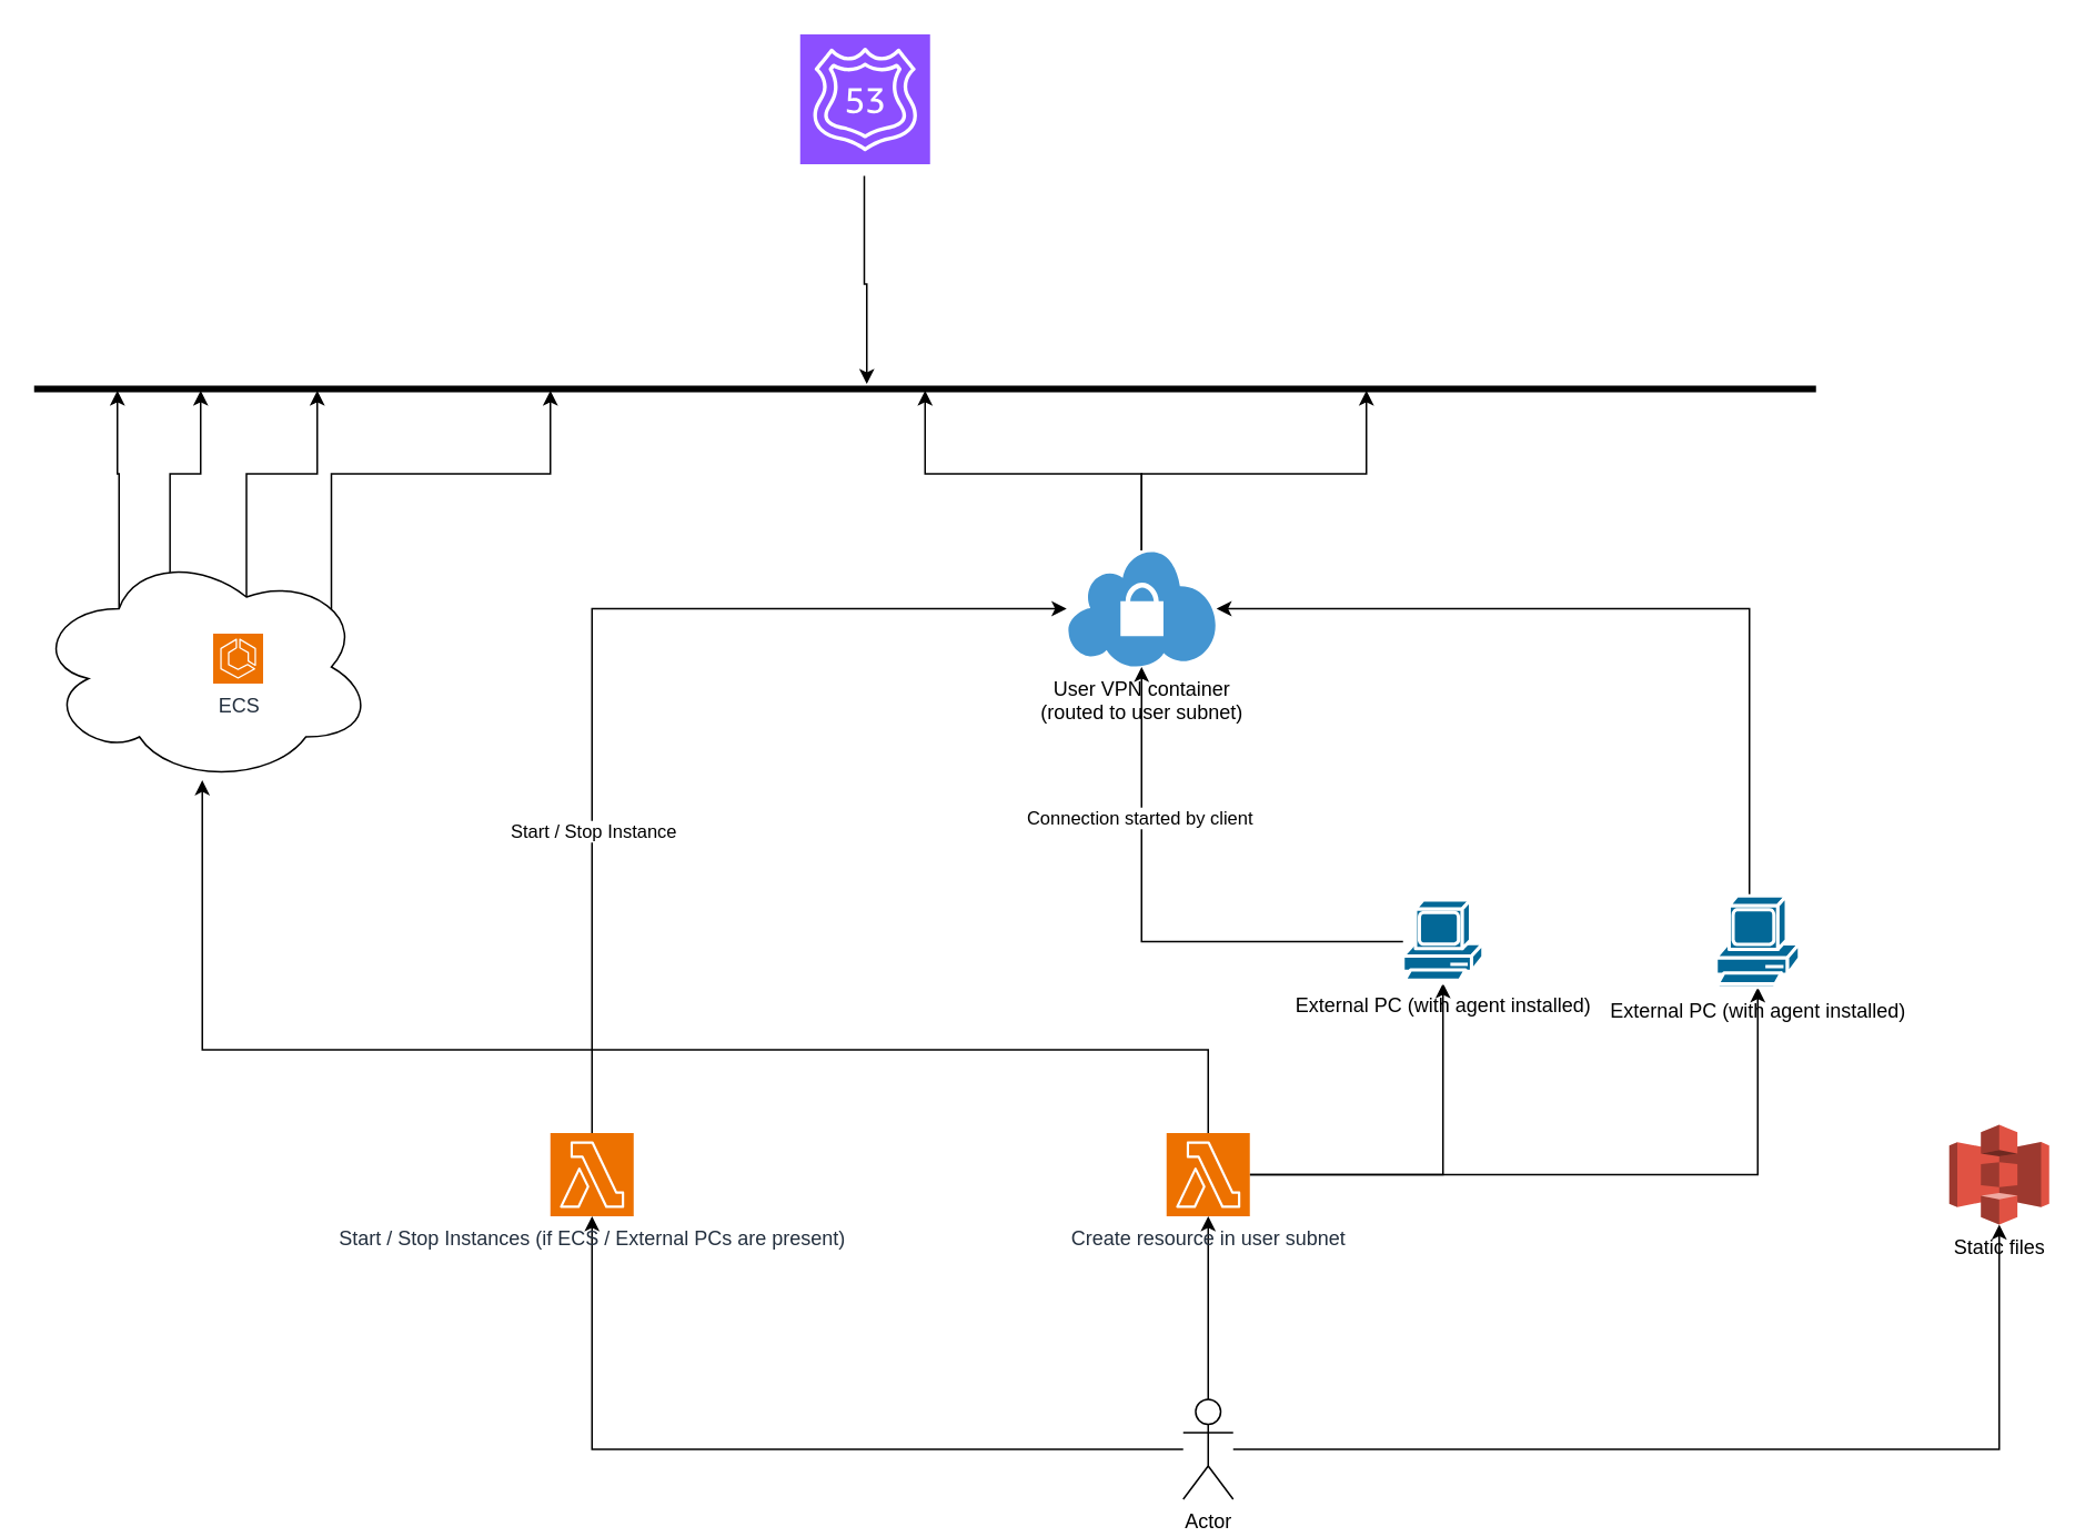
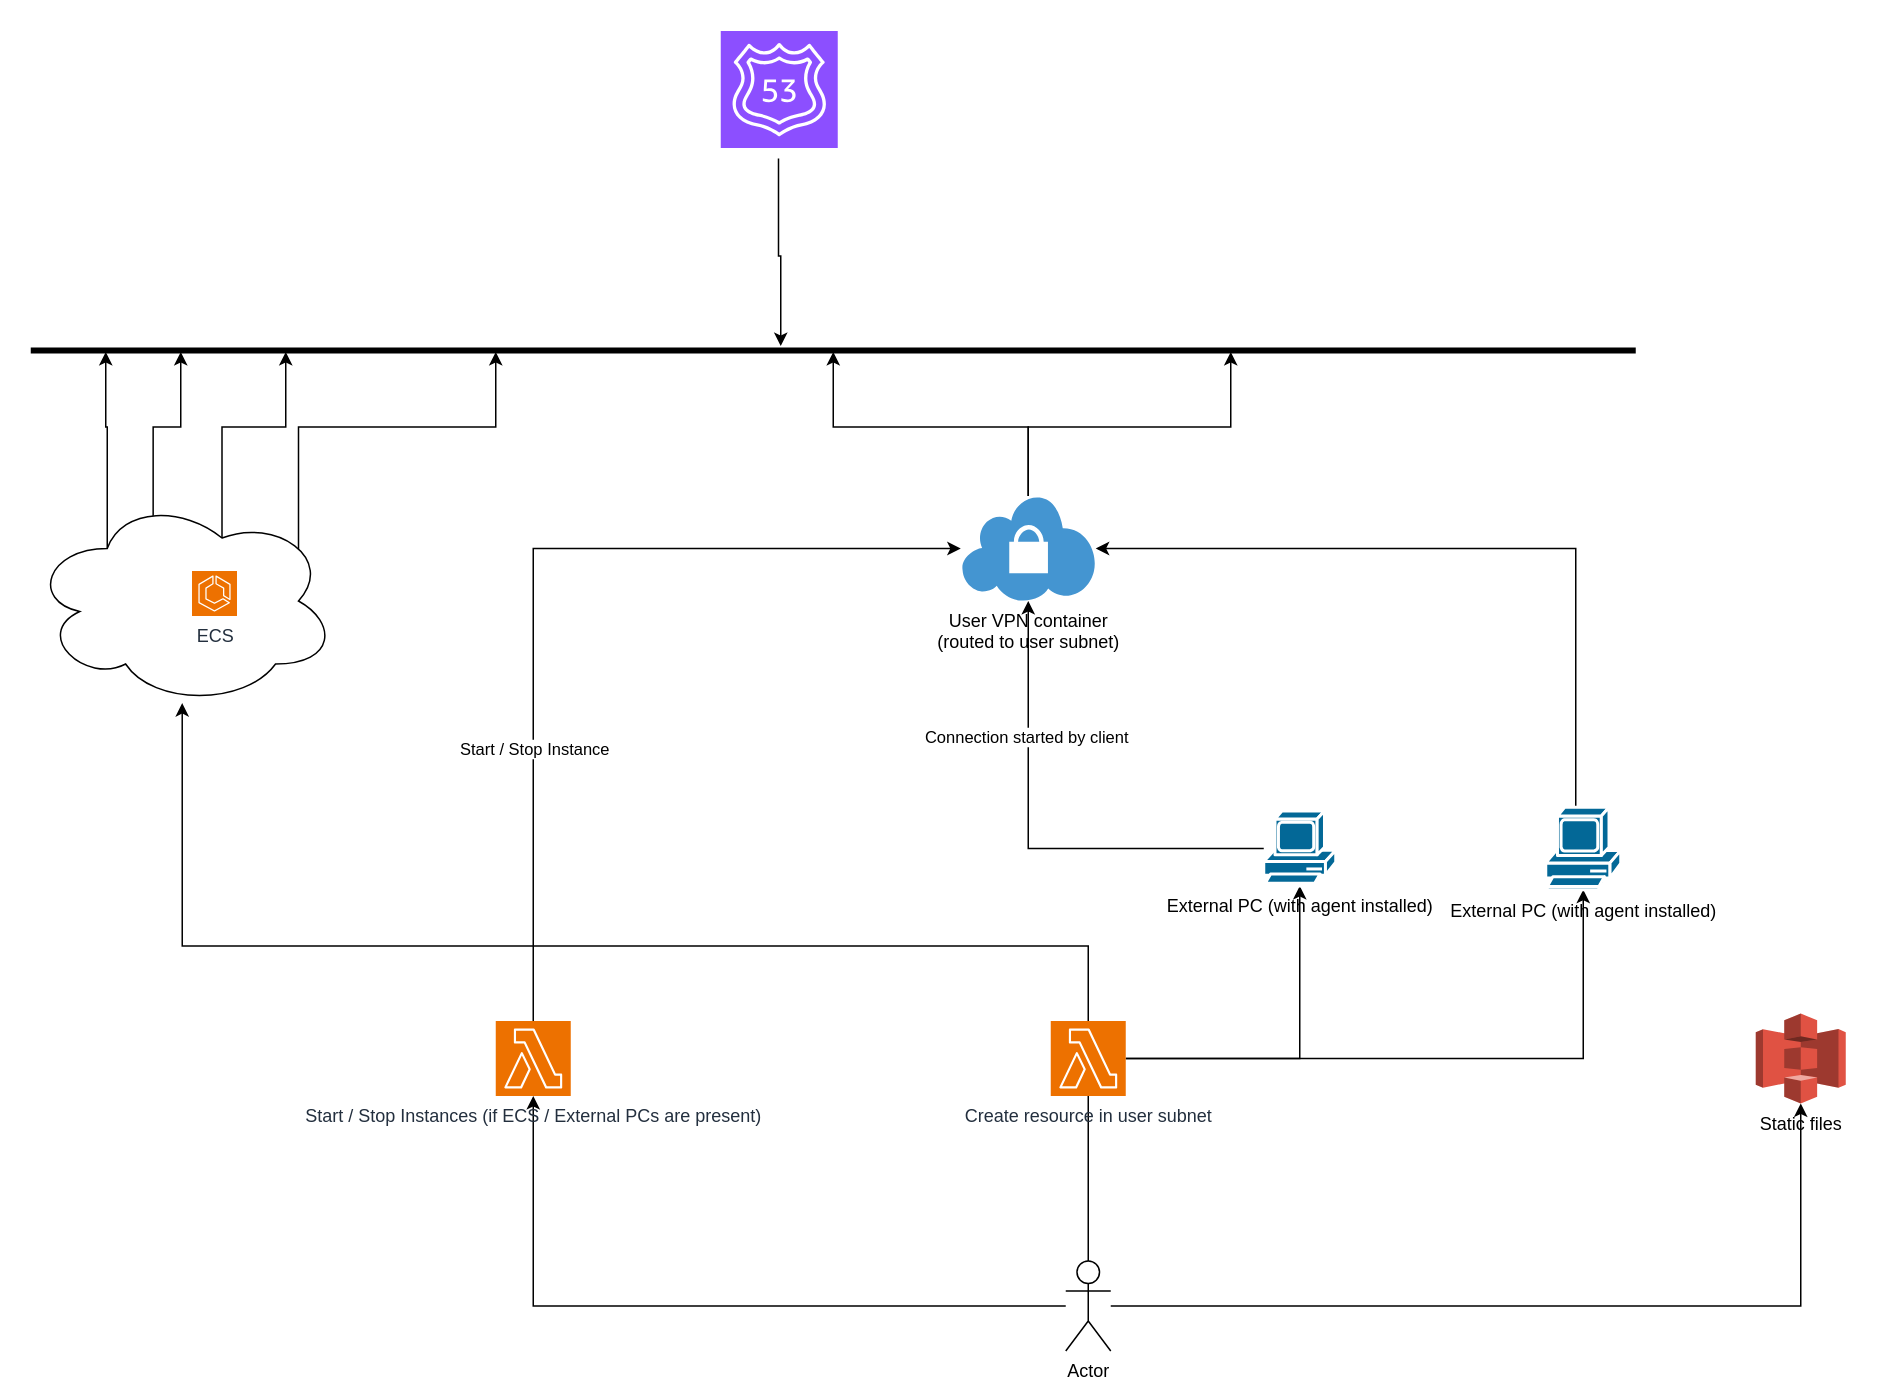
  <mxCell id="0" />
  <mxCell id="1" parent="0" />
- <mxCell id="2" style="edgeStyle=orthogonalEdgeStyle;rounded=0;orthogonalLoop=1;jettySize=auto;html=1;" parent="1" source="5" target="8" edge="1"><mxGeometry relative="1" as="geometry" /></mxCell>
+ <mxCell id="2" style="edgeStyle=orthogonalEdgeStyle;rounded=0;orthogonalLoop=1;jettySize=auto;html=1;endArrow=none;" parent="1" source="5" target="8" edge="1"><mxGeometry relative="1" as="geometry" /></mxCell>
  <mxCell id="3" style="edgeStyle=orthogonalEdgeStyle;rounded=0;orthogonalLoop=1;jettySize=auto;html=1;" parent="1" source="5" target="9" edge="1"><mxGeometry relative="1" as="geometry" /></mxCell>
  <mxCell id="4" style="edgeStyle=orthogonalEdgeStyle;rounded=0;orthogonalLoop=1;jettySize=auto;html=1;" parent="1" source="5" target="22" edge="1"><mxGeometry relative="1" as="geometry" /></mxCell>
  <mxCell id="5" value="Actor" style="shape=umlActor;verticalLabelPosition=bottom;verticalAlign=top;html=1;outlineConnect=0;" parent="1" vertex="1"><mxGeometry x="710" y="840" width="30" height="60" as="geometry" /></mxCell>
  <mxCell id="6" style="edgeStyle=orthogonalEdgeStyle;rounded=0;orthogonalLoop=1;jettySize=auto;html=1;" parent="1" source="8" target="19" edge="1"><mxGeometry relative="1" as="geometry" /></mxCell>
  <mxCell id="7" style="edgeStyle=orthogonalEdgeStyle;rounded=0;orthogonalLoop=1;jettySize=auto;html=1;" parent="1" source="8" target="27" edge="1"><mxGeometry relative="1" as="geometry" /></mxCell>
  <mxCell id="8" value="Create resource in user subnet" style="sketch=0;points=[[0,0,0],[0.25,0,0],[0.5,0,0],[0.75,0,0],[1,0,0],[0,1,0],[0.25,1,0],[0.5,1,0],[0.75,1,0],[1,1,0],[0,0.25,0],[0,0.5,0],[0,0.75,0],[1,0.25,0],[1,0.5,0],[1,0.75,0]];outlineConnect=0;fontColor=#232F3E;fillColor=#ED7100;strokeColor=#ffffff;dashed=0;verticalLabelPosition=bottom;verticalAlign=top;align=center;html=1;fontSize=12;fontStyle=0;aspect=fixed;shape=mxgraph.aws4.resourceIcon;resIcon=mxgraph.aws4.lambda;" parent="1" vertex="1"><mxGeometry x="700" y="680" width="50" height="50" as="geometry" /></mxCell>
  <mxCell id="9" value="Static files" style="outlineConnect=0;dashed=0;verticalLabelPosition=bottom;verticalAlign=top;align=center;html=1;shape=mxgraph.aws3.s3;fillColor=#E05243;gradientColor=none;" parent="1" vertex="1"><mxGeometry x="1170" y="675" width="60" height="60" as="geometry" /></mxCell>
  <mxCell id="10" style="edgeStyle=orthogonalEdgeStyle;rounded=0;orthogonalLoop=1;jettySize=auto;html=1;exitX=0.25;exitY=0.25;exitDx=0;exitDy=0;exitPerimeter=0;" parent="1" source="14" target="28" edge="1"><mxGeometry relative="1" as="geometry"><Array as="points"><mxPoint x="71" y="284" /><mxPoint x="70" y="284" /></Array></mxGeometry></mxCell>
  <mxCell id="11" style="edgeStyle=orthogonalEdgeStyle;rounded=0;orthogonalLoop=1;jettySize=auto;html=1;exitX=0.4;exitY=0.1;exitDx=0;exitDy=0;exitPerimeter=0;" parent="1" source="14" target="28" edge="1"><mxGeometry relative="1" as="geometry"><Array as="points"><mxPoint x="102" y="284" /><mxPoint x="120" y="284" /></Array></mxGeometry></mxCell>
  <mxCell id="12" style="edgeStyle=orthogonalEdgeStyle;rounded=0;orthogonalLoop=1;jettySize=auto;html=1;exitX=0.625;exitY=0.2;exitDx=0;exitDy=0;exitPerimeter=0;" parent="1" source="14" target="28" edge="1"><mxGeometry relative="1" as="geometry"><Array as="points"><mxPoint x="148" y="284" /><mxPoint x="190" y="284" /></Array></mxGeometry></mxCell>
  <mxCell id="13" style="edgeStyle=orthogonalEdgeStyle;rounded=0;orthogonalLoop=1;jettySize=auto;html=1;exitX=0.875;exitY=0.5;exitDx=0;exitDy=0;exitPerimeter=0;startArrow=none;startFill=0;" parent="1" source="14" target="28" edge="1"><mxGeometry relative="1" as="geometry"><Array as="points"><mxPoint x="199" y="284" /><mxPoint x="330" y="284" /></Array></mxGeometry></mxCell>
  <mxCell id="14" value="" style="ellipse;shape=cloud;whiteSpace=wrap;html=1;" parent="1" vertex="1"><mxGeometry x="20" y="330" width="204" height="140" as="geometry" /></mxCell>
  <mxCell id="15" value="ECS" style="sketch=0;points=[[0,0,0],[0.25,0,0],[0.5,0,0],[0.75,0,0],[1,0,0],[0,1,0],[0.25,1,0],[0.5,1,0],[0.75,1,0],[1,1,0],[0,0.25,0],[0,0.5,0],[0,0.75,0],[1,0.25,0],[1,0.5,0],[1,0.75,0]];outlineConnect=0;fontColor=#232F3E;fillColor=#ED7100;strokeColor=#ffffff;dashed=0;verticalLabelPosition=bottom;verticalAlign=top;align=center;html=1;fontSize=12;fontStyle=0;aspect=fixed;shape=mxgraph.aws4.resourceIcon;resIcon=mxgraph.aws4.ecs;" parent="1" vertex="1"><mxGeometry x="127.5" y="380" width="30" height="30" as="geometry" /></mxCell>
  <mxCell id="16" style="edgeStyle=orthogonalEdgeStyle;rounded=0;orthogonalLoop=1;jettySize=auto;html=1;entryX=0.495;entryY=0.986;entryDx=0;entryDy=0;entryPerimeter=0;" parent="1" source="8" target="14" edge="1"><mxGeometry relative="1" as="geometry"><Array as="points"><mxPoint x="725" y="630" /><mxPoint x="121" y="630" /></Array></mxGeometry></mxCell>
  <mxCell id="17" style="edgeStyle=orthogonalEdgeStyle;rounded=0;orthogonalLoop=1;jettySize=auto;html=1;" parent="1" source="19" target="25" edge="1"><mxGeometry relative="1" as="geometry" /></mxCell>
  <mxCell id="18" value="Connection started by client" style="edgeLabel;html=1;align=center;verticalAlign=middle;resizable=0;points=[];" parent="17" vertex="1" connectable="0"><mxGeometry x="0.441" y="2" relative="1" as="geometry"><mxPoint as="offset" /></mxGeometry></mxCell>
  <mxCell id="19" value="External PC (with agent installed)" style="shape=mxgraph.cisco.computers_and_peripherals.pc;html=1;pointerEvents=1;dashed=0;fillColor=#036897;strokeColor=#ffffff;strokeWidth=2;verticalLabelPosition=bottom;verticalAlign=top;align=center;outlineConnect=0;" parent="1" vertex="1"><mxGeometry x="842" y="540" width="48" height="50" as="geometry" /></mxCell>
  <mxCell id="20" style="edgeStyle=orthogonalEdgeStyle;rounded=0;orthogonalLoop=1;jettySize=auto;html=1;" parent="1" source="22" target="25" edge="1"><mxGeometry relative="1" as="geometry"><Array as="points"><mxPoint x="355" y="365" /></Array></mxGeometry></mxCell>
  <mxCell id="21" value="Start / Stop Instance" style="edgeLabel;html=1;align=center;verticalAlign=middle;resizable=0;points=[];" parent="20" vertex="1" connectable="0"><mxGeometry x="-0.393" relative="1" as="geometry"><mxPoint as="offset" /></mxGeometry></mxCell>
  <mxCell id="22" value="Start / Stop Instances (if ECS / External PCs are present)" style="sketch=0;points=[[0,0,0],[0.25,0,0],[0.5,0,0],[0.75,0,0],[1,0,0],[0,1,0],[0.25,1,0],[0.5,1,0],[0.75,1,0],[1,1,0],[0,0.25,0],[0,0.5,0],[0,0.75,0],[1,0.25,0],[1,0.5,0],[1,0.75,0]];outlineConnect=0;fontColor=#232F3E;fillColor=#ED7100;strokeColor=#ffffff;dashed=0;verticalLabelPosition=bottom;verticalAlign=top;align=center;html=1;fontSize=12;fontStyle=0;aspect=fixed;shape=mxgraph.aws4.resourceIcon;resIcon=mxgraph.aws4.lambda;" parent="1" vertex="1"><mxGeometry x="330" y="680" width="50" height="50" as="geometry" /></mxCell>
  <mxCell id="23" style="edgeStyle=orthogonalEdgeStyle;rounded=0;orthogonalLoop=1;jettySize=auto;html=1;" parent="1" source="25" target="28" edge="1"><mxGeometry relative="1" as="geometry" /></mxCell>
  <mxCell id="24" style="edgeStyle=orthogonalEdgeStyle;rounded=0;orthogonalLoop=1;jettySize=auto;html=1;" parent="1" source="25" target="28" edge="1"><mxGeometry relative="1" as="geometry"><Array as="points"><mxPoint x="685" y="284" /><mxPoint x="820" y="284" /></Array></mxGeometry></mxCell>
  <mxCell id="25" value="User VPN container&lt;br&gt;(routed to user subnet)" style="shadow=0;dashed=0;html=1;strokeColor=none;fillColor=#4495D1;labelPosition=center;verticalLabelPosition=bottom;verticalAlign=top;align=center;outlineConnect=0;shape=mxgraph.veeam.vpn;" parent="1" vertex="1"><mxGeometry x="640" y="330" width="90" height="70" as="geometry" /></mxCell>
  <mxCell id="26" style="edgeStyle=orthogonalEdgeStyle;rounded=0;orthogonalLoop=1;jettySize=auto;html=1;" parent="1" source="27" target="25" edge="1"><mxGeometry relative="1" as="geometry"><Array as="points"><mxPoint x="1050" y="365" /></Array></mxGeometry></mxCell>
  <mxCell id="27" value="External PC (with agent installed)" style="shape=mxgraph.cisco.computers_and_peripherals.pc;html=1;pointerEvents=1;dashed=0;fillColor=#036897;strokeColor=#ffffff;strokeWidth=2;verticalLabelPosition=bottom;verticalAlign=top;align=center;outlineConnect=0;" parent="1" vertex="1"><mxGeometry x="1030" y="537.5" width="50" height="55" as="geometry" /></mxCell>
  <mxCell id="28" value="" style="line;strokeWidth=4;html=1;perimeter=backbonePerimeter;points=[];outlineConnect=0;" parent="1" vertex="1"><mxGeometry x="20" y="228" width="1070" height="10" as="geometry" /></mxCell>
  <mxCell id="29" style="edgeStyle=orthogonalEdgeStyle;rounded=0;orthogonalLoop=1;jettySize=auto;html=1;" parent="1" edge="1"><mxGeometry relative="1" as="geometry"><mxPoint x="518.5" y="105" as="sourcePoint" /><mxPoint x="520" y="230" as="targetPoint" /><Array as="points"><mxPoint x="518.5" y="170" /><mxPoint x="519.5" y="170" /></Array></mxGeometry></mxCell>
  <mxCell id="30" value="" style="sketch=0;points=[[0,0,0],[0.25,0,0],[0.5,0,0],[0.75,0,0],[1,0,0],[0,1,0],[0.25,1,0],[0.5,1,0],[0.75,1,0],[1,1,0],[0,0.25,0],[0,0.5,0],[0,0.75,0],[1,0.25,0],[1,0.5,0],[1,0.75,0]];outlineConnect=0;fontColor=#232F3E;fillColor=#8C4FFF;strokeColor=#ffffff;dashed=0;verticalLabelPosition=bottom;verticalAlign=top;align=center;html=1;fontSize=12;fontStyle=0;aspect=fixed;shape=mxgraph.aws4.resourceIcon;resIcon=mxgraph.aws4.route_53;" parent="1" vertex="1"><mxGeometry x="480" y="20" width="78" height="78" as="geometry" /></mxCell>
